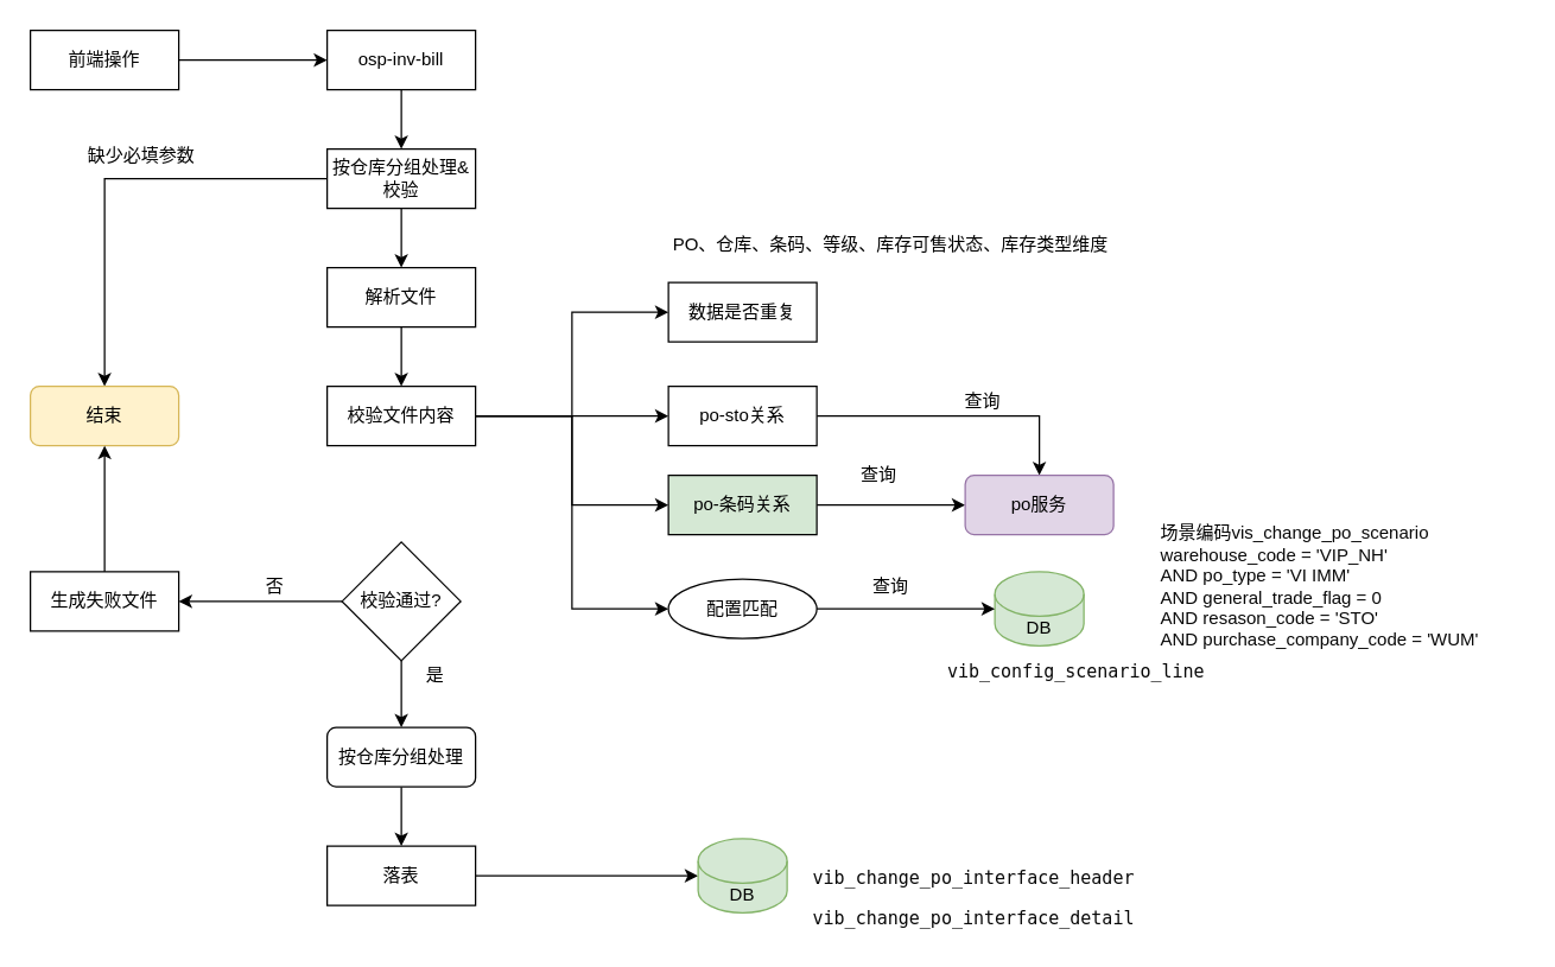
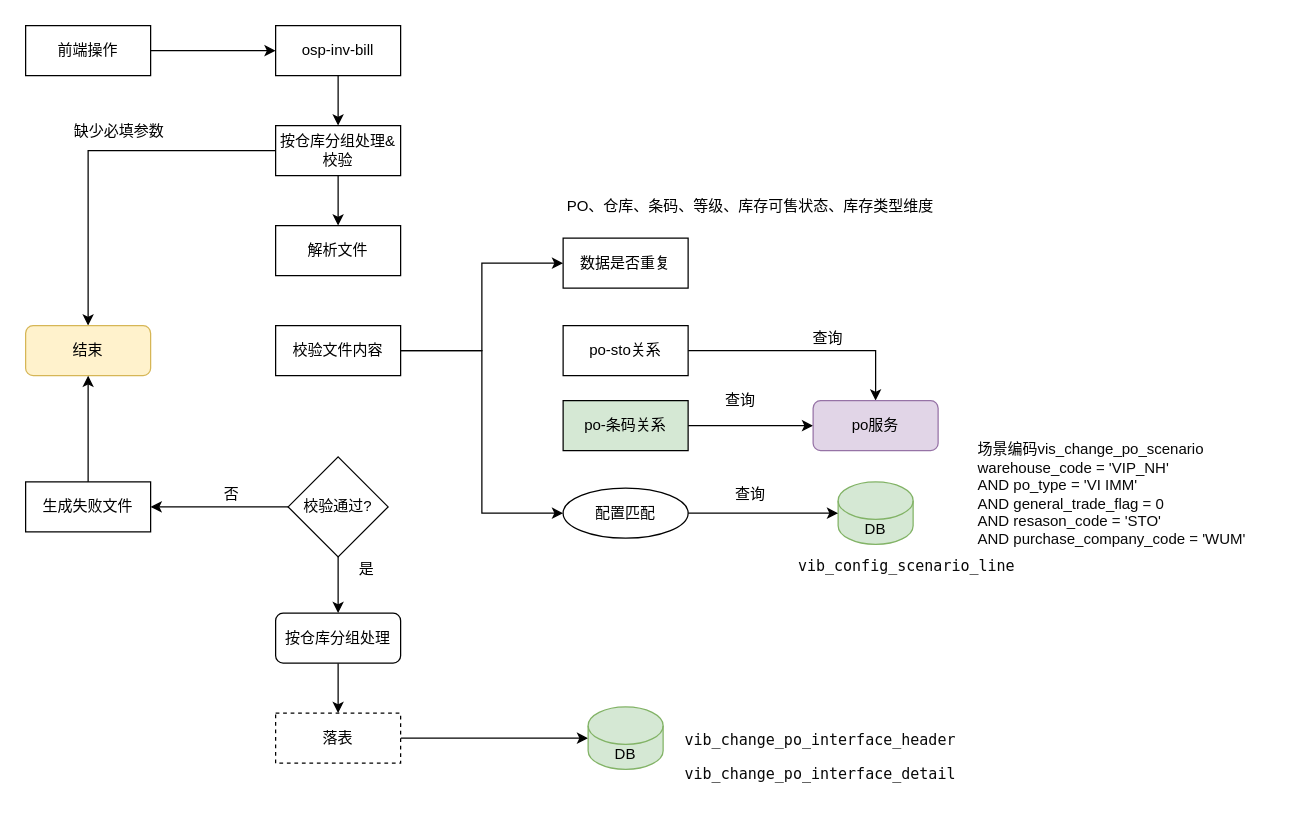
  <mxCell id="0" />
  <mxCell id="1" parent="0" />
  <mxCell id="2" style="edgeStyle=orthogonalEdgeStyle;rounded=0;orthogonalLoop=1;jettySize=auto;html=1;entryX=0;entryY=0.5;entryDx=0;entryDy=0;" edge="1" parent="1" source="3" target="5"><mxGeometry relative="1" as="geometry" /></mxCell>
  <mxCell id="3" value="前端操作" style="rounded=0;whiteSpace=wrap;html=1;" vertex="1" parent="1"><mxGeometry x="20" y="20" width="100" height="40" as="geometry" /></mxCell>
  <mxCell id="4" value="" style="edgeStyle=orthogonalEdgeStyle;rounded=0;orthogonalLoop=1;jettySize=auto;html=1;" edge="1" parent="1" source="5" target="8"><mxGeometry relative="1" as="geometry" /></mxCell>
  <mxCell id="5" value="osp-inv-bill" style="rounded=0;whiteSpace=wrap;html=1;" vertex="1" parent="1"><mxGeometry x="220" y="20" width="100" height="40" as="geometry" /></mxCell>
  <mxCell id="6" value="" style="edgeStyle=orthogonalEdgeStyle;rounded=0;orthogonalLoop=1;jettySize=auto;html=1;" edge="1" parent="1" source="8" target="10"><mxGeometry relative="1" as="geometry" /></mxCell>
  <mxCell id="7" style="edgeStyle=orthogonalEdgeStyle;rounded=0;orthogonalLoop=1;jettySize=auto;html=1;entryX=0.5;entryY=0;entryDx=0;entryDy=0;" edge="1" parent="1" source="8" target="25"><mxGeometry relative="1" as="geometry" /></mxCell>
  <mxCell id="8" value="按仓库分组处理&amp;amp;校验" style="rounded=0;whiteSpace=wrap;html=1;" vertex="1" parent="1"><mxGeometry x="220" y="100" width="100" height="40" as="geometry" /></mxCell>
- <mxCell id="9" value="" style="edgeStyle=orthogonalEdgeStyle;rounded=0;orthogonalLoop=1;jettySize=auto;html=1;" edge="1" parent="1" source="10" target="14"><mxGeometry relative="1" as="geometry" /></mxCell>
  <mxCell id="10" value="解析文件" style="rounded=0;whiteSpace=wrap;html=1;" vertex="1" parent="1"><mxGeometry x="220" y="180" width="100" height="40" as="geometry" /></mxCell>
  <mxCell id="11" style="edgeStyle=orthogonalEdgeStyle;rounded=0;orthogonalLoop=1;jettySize=auto;html=1;entryX=0;entryY=0.5;entryDx=0;entryDy=0;" edge="1" parent="1" source="14" target="33"><mxGeometry relative="1" as="geometry" /></mxCell>
- <mxCell id="12" style="edgeStyle=orthogonalEdgeStyle;rounded=0;orthogonalLoop=1;jettySize=auto;html=1;entryX=0;entryY=0.5;entryDx=0;entryDy=0;" edge="1" parent="1" source="14" target="32"><mxGeometry relative="1" as="geometry" /></mxCell>
  <mxCell id="13" style="edgeStyle=orthogonalEdgeStyle;rounded=0;orthogonalLoop=1;jettySize=auto;html=1;entryX=0;entryY=0.5;entryDx=0;entryDy=0;" edge="1" parent="1" source="14" target="40"><mxGeometry relative="1" as="geometry" /></mxCell>
  <mxCell id="14" value="校验文件内容" style="rounded=0;whiteSpace=wrap;html=1;" vertex="1" parent="1"><mxGeometry x="220" y="260" width="100" height="40" as="geometry" /></mxCell>
  <mxCell id="15" style="edgeStyle=orthogonalEdgeStyle;rounded=0;orthogonalLoop=1;jettySize=auto;html=1;" edge="1" parent="1" source="16" target="18"><mxGeometry relative="1" as="geometry" /></mxCell>
  <mxCell id="16" value="按仓库分组处理" style="whiteSpace=wrap;html=1;rounded=1;" vertex="1" parent="1"><mxGeometry x="220" y="490" width="100" height="40" as="geometry" /></mxCell>
  <mxCell id="17" value="" style="edgeStyle=orthogonalEdgeStyle;rounded=0;orthogonalLoop=1;jettySize=auto;html=1;" edge="1" parent="1" source="18" target="19"><mxGeometry relative="1" as="geometry" /></mxCell>
- <mxCell id="18" value="落表" style="rounded=0;whiteSpace=wrap;html=1;" vertex="1" parent="1"><mxGeometry x="220" y="570" width="100" height="40" as="geometry" /></mxCell>
+ <mxCell id="18" value="落表" style="rounded=0;whiteSpace=wrap;html=1;dashed=1;" vertex="1" parent="1"><mxGeometry x="220" y="570" width="100" height="40" as="geometry" /></mxCell>
  <mxCell id="19" value="DB" style="shape=cylinder3;whiteSpace=wrap;html=1;boundedLbl=1;backgroundOutline=1;size=15;fillColor=#d5e8d4;strokeColor=#82b366;" vertex="1" parent="1"><mxGeometry x="470" y="565" width="60" height="50" as="geometry" /></mxCell>
  <mxCell id="20" style="edgeStyle=orthogonalEdgeStyle;rounded=0;orthogonalLoop=1;jettySize=auto;html=1;entryX=0.5;entryY=0;entryDx=0;entryDy=0;" edge="1" parent="1" source="21" target="34"><mxGeometry relative="1" as="geometry" /></mxCell>
  <mxCell id="21" value="po-sto关系" style="rounded=0;whiteSpace=wrap;html=1;" vertex="1" parent="1"><mxGeometry x="450" y="260" width="100" height="40" as="geometry" /></mxCell>
- <mxCell id="22" style="edgeStyle=orthogonalEdgeStyle;rounded=0;orthogonalLoop=1;jettySize=auto;html=1;entryX=0;entryY=0.5;entryDx=0;entryDy=0;" edge="1" parent="1" source="14" target="21"><mxGeometry relative="1" as="geometry"><mxPoint x="440" y="290" as="targetPoint" /></mxGeometry></mxCell>
  <mxCell id="23" style="edgeStyle=orthogonalEdgeStyle;rounded=0;orthogonalLoop=1;jettySize=auto;html=1;entryX=1;entryY=0.5;entryDx=0;entryDy=0;" edge="1" parent="1" source="24" target="27"><mxGeometry relative="1" as="geometry" /></mxCell>
  <mxCell id="24" value="校验通过?" style="rhombus;whiteSpace=wrap;html=1;" vertex="1" parent="1"><mxGeometry x="230" y="365" width="80" height="80" as="geometry" /></mxCell>
  <mxCell id="25" value="结束" style="rounded=1;whiteSpace=wrap;html=1;fillColor=#fff2cc;strokeColor=#d6b656;" vertex="1" parent="1"><mxGeometry x="20" y="260" width="100" height="40" as="geometry" /></mxCell>
  <mxCell id="26" value="" style="edgeStyle=orthogonalEdgeStyle;rounded=0;orthogonalLoop=1;jettySize=auto;html=1;" edge="1" parent="1" source="27" target="25"><mxGeometry relative="1" as="geometry" /></mxCell>
  <mxCell id="27" value="生成失败文件" style="rounded=0;whiteSpace=wrap;html=1;" vertex="1" parent="1"><mxGeometry x="20" y="385" width="100" height="40" as="geometry" /></mxCell>
  <mxCell id="28" style="edgeStyle=orthogonalEdgeStyle;rounded=0;orthogonalLoop=1;jettySize=auto;html=1;entryX=0.5;entryY=0;entryDx=0;entryDy=0;" edge="1" parent="1" source="24" target="16"><mxGeometry relative="1" as="geometry" /></mxCell>
  <mxCell id="29" value="&lt;pre style=&quot;font-size: 9pt; text-align: left; font-family: &amp;quot;JetBrains Mono&amp;quot;, monospace;&quot;&gt;&lt;div&gt;&lt;pre style=&quot;font-family: &amp;quot;JetBrains Mono&amp;quot;, monospace; font-size: 9pt;&quot;&gt;&lt;span&gt;&lt;font style=&quot;color: rgb(8, 8, 8);&quot;&gt;vib_config_scenario_line&lt;/font&gt;&lt;/span&gt;&lt;/pre&gt;&lt;/div&gt;&lt;/pre&gt;" style="text;html=1;align=center;verticalAlign=middle;whiteSpace=wrap;rounded=0;" vertex="1" parent="1"><mxGeometry x="650" y="445" width="150" height="15" as="geometry" /></mxCell>
  <mxCell id="30" value="缺少必填参数" style="text;html=1;align=center;verticalAlign=middle;whiteSpace=wrap;rounded=0;" vertex="1" parent="1"><mxGeometry x="50" y="90" width="90" height="30" as="geometry" /></mxCell>
  <mxCell id="31" style="edgeStyle=orthogonalEdgeStyle;rounded=0;orthogonalLoop=1;jettySize=auto;html=1;entryX=0;entryY=0.5;entryDx=0;entryDy=0;" edge="1" parent="1" source="32" target="34"><mxGeometry relative="1" as="geometry" /></mxCell>
  <mxCell id="32" value="po-条码关系" style="rounded=0;whiteSpace=wrap;html=1;fillColor=#d5e8d4;" vertex="1" parent="1"><mxGeometry x="450" y="320" width="100" height="40" as="geometry" /></mxCell>
  <mxCell id="33" value="数据是否重复" style="rounded=0;whiteSpace=wrap;html=1;" vertex="1" parent="1"><mxGeometry x="450" y="190" width="100" height="40" as="geometry" /></mxCell>
  <mxCell id="34" value="po服务" style="rounded=1;whiteSpace=wrap;html=1;fillColor=#e1d5e7;strokeColor=#9673a6;" vertex="1" parent="1"><mxGeometry x="650" y="320" width="100" height="40" as="geometry" /></mxCell>
  <mxCell id="35" value="查询" style="text;html=1;align=center;verticalAlign=middle;whiteSpace=wrap;rounded=0;" vertex="1" parent="1"><mxGeometry x="640" y="260" width="44" height="20" as="geometry" /></mxCell>
  <mxCell id="36" value="查询" style="text;html=1;align=center;verticalAlign=middle;whiteSpace=wrap;rounded=0;" vertex="1" parent="1"><mxGeometry x="570" y="310" width="44" height="20" as="geometry" /></mxCell>
  <mxCell id="37" value="否" style="text;html=1;align=center;verticalAlign=middle;whiteSpace=wrap;rounded=0;" vertex="1" parent="1"><mxGeometry x="170" y="385" width="30" height="20" as="geometry" /></mxCell>
  <mxCell id="38" value="是" style="text;html=1;align=center;verticalAlign=middle;whiteSpace=wrap;rounded=0;" vertex="1" parent="1"><mxGeometry x="276" y="445" width="34" height="20" as="geometry" /></mxCell>
  <mxCell id="39" value="PO、仓库、条码、等级、库存可售状态、库存类型维度" style="text;html=1;align=center;verticalAlign=middle;whiteSpace=wrap;rounded=0;" vertex="1" parent="1"><mxGeometry x="450" y="150" width="300" height="30" as="geometry" /></mxCell>
  <mxCell id="40" value="配置匹配" style="ellipse;whiteSpace=wrap;html=1;" vertex="1" parent="1"><mxGeometry x="450" y="390" width="100" height="40" as="geometry" /></mxCell>
  <mxCell id="41" value="DB" style="shape=cylinder3;whiteSpace=wrap;html=1;boundedLbl=1;backgroundOutline=1;size=15;fillColor=#d5e8d4;strokeColor=#82b366;" vertex="1" parent="1"><mxGeometry x="670" y="385" width="60" height="50" as="geometry" /></mxCell>
  <mxCell id="42" style="edgeStyle=orthogonalEdgeStyle;rounded=0;orthogonalLoop=1;jettySize=auto;html=1;entryX=0;entryY=0.5;entryDx=0;entryDy=0;entryPerimeter=0;" edge="1" parent="1" source="40" target="41"><mxGeometry relative="1" as="geometry" /></mxCell>
  <mxCell id="43" value="&lt;font face=&quot;Helvetica&quot;&gt;&lt;span style=&quot;font-size: 9pt; background-color: rgb(255, 255, 255);&quot;&gt;场景编码&lt;/span&gt;&lt;span style=&quot;color: light-dark(rgb(8, 8, 8), rgb(230, 230, 230)); font-size: 9pt; background-color: transparent;&quot;&gt;vis_change_po_scenario&lt;/span&gt;&lt;/font&gt;&lt;div&gt;&lt;span style=&quot;background-color: transparent;&quot;&gt;&lt;font face=&quot;Helvetica&quot; color=&quot;#080808&quot;&gt;warehouse_code = 'VIP_NH'&amp;nbsp;&lt;/font&gt;&lt;/span&gt;&lt;/div&gt;&lt;div&gt;&lt;span style=&quot;background-color: transparent;&quot;&gt;&lt;font face=&quot;Helvetica&quot; color=&quot;#080808&quot;&gt;AND po_type = 'VI IMM'&amp;nbsp;&lt;/font&gt;&lt;/span&gt;&lt;/div&gt;&lt;div&gt;&lt;span style=&quot;background-color: transparent;&quot;&gt;&lt;font face=&quot;Helvetica&quot; color=&quot;#080808&quot;&gt;AND general_trade_flag = 0&lt;/font&gt;&lt;/span&gt;&lt;/div&gt;&lt;div&gt;&lt;span style=&quot;background-color: transparent;&quot;&gt;&lt;font face=&quot;Helvetica&quot; color=&quot;#080808&quot;&gt;AND resason_code = 'STO'&amp;nbsp;&lt;/font&gt;&lt;/span&gt;&lt;/div&gt;&lt;div&gt;&lt;span style=&quot;background-color: transparent;&quot;&gt;&lt;font face=&quot;Helvetica&quot; color=&quot;#080808&quot;&gt;AND purchase_company_code = 'WUM'&lt;/font&gt;&lt;br&gt;&lt;/span&gt;&lt;/div&gt;" style="text;html=1;align=left;verticalAlign=middle;whiteSpace=wrap;rounded=0;" vertex="1" parent="1"><mxGeometry x="780" y="352.5" width="246" height="85" as="geometry" /></mxCell>
  <mxCell id="44" value="&lt;pre style=&quot;font-size: 9pt; text-align: left; font-family: &amp;quot;JetBrains Mono&amp;quot;, monospace;&quot;&gt;&lt;font style=&quot;color: rgb(8, 8, 8);&quot;&gt;vib_change_po_interface_header&lt;/font&gt;&lt;/pre&gt;&lt;pre style=&quot;font-size: 9pt; text-align: left; font-family: &amp;quot;JetBrains Mono&amp;quot;, monospace;&quot;&gt;&lt;pre style=&quot;font-family: &amp;quot;JetBrains Mono&amp;quot;, monospace; font-size: 9pt;&quot;&gt;&lt;span style=&quot;color: rgb(6, 125, 23);&quot;&gt;&lt;font style=&quot;color: rgb(8, 8, 8);&quot;&gt;vib_change_po_interface_detail&lt;/font&gt;&lt;/span&gt;&lt;/pre&gt;&lt;/pre&gt;" style="text;html=1;align=center;verticalAlign=middle;whiteSpace=wrap;rounded=0;" vertex="1" parent="1"><mxGeometry x="560" y="580" width="192" height="50" as="geometry" /></mxCell>
  <mxCell id="45" value="查询" style="text;html=1;align=center;verticalAlign=middle;whiteSpace=wrap;rounded=0;" vertex="1" parent="1"><mxGeometry x="578" y="385" width="44" height="20" as="geometry" /></mxCell>
